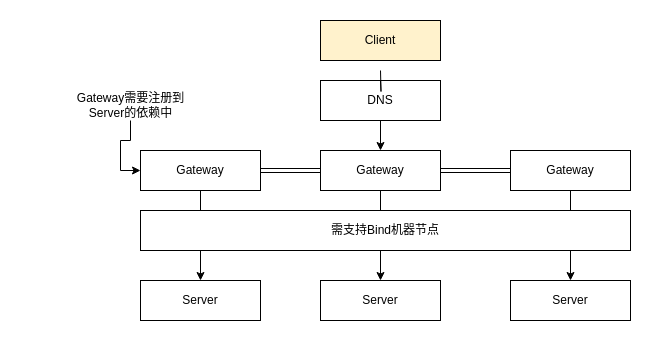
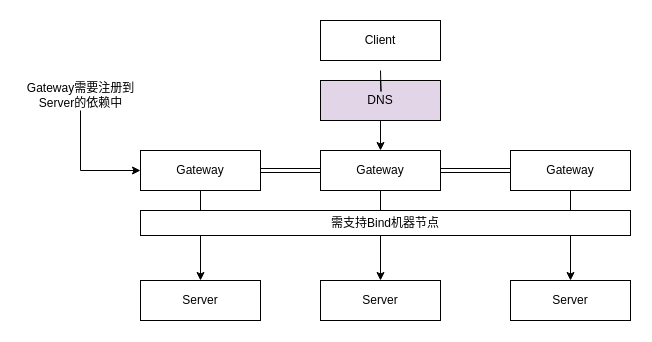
  <mxCell id="0" />
  <mxCell id="1" parent="0" />
  <mxCell id="2" style="edgeStyle=orthogonalEdgeStyle;rounded=0;orthogonalLoop=1;jettySize=auto;html=1;arcSize=15;metaEdit=0;startArrow=none;" edge="1" parent="1" source="16" target="6"><mxGeometry relative="1" as="geometry"><mxPoint x="380" y="70" as="sourcePoint" /></mxGeometry></mxCell>
- <mxCell id="3" value="Client" style="rounded=0;whiteSpace=wrap;html=1;arcSize=15;metaEdit=0;direction=west;fillColor=#fff2cc;" vertex="1" parent="1"><mxGeometry x="320" y="20" width="120" height="40" as="geometry" /></mxCell>
+ <mxCell id="3" value="Client" style="rounded=0;whiteSpace=wrap;html=1;arcSize=15;metaEdit=0;direction=west;" vertex="1" parent="1"><mxGeometry x="320" y="20" width="120" height="40" as="geometry" /></mxCell>
  <mxCell id="4" style="edgeStyle=orthogonalEdgeStyle;rounded=0;orthogonalLoop=1;jettySize=auto;html=1;arcSize=15;metaEdit=0;" edge="1" parent="1" source="6" target="7"><mxGeometry relative="1" as="geometry" /></mxCell>
  <mxCell id="5" style="edgeStyle=orthogonalEdgeStyle;shape=link;rounded=0;orthogonalLoop=1;jettySize=auto;html=1;arcSize=15;metaEdit=0;" edge="1" parent="1" source="6" target="12"><mxGeometry relative="1" as="geometry" /></mxCell>
  <mxCell id="6" value="Gateway" style="rounded=0;whiteSpace=wrap;html=1;arcSize=15;metaEdit=0;direction=west;" vertex="1" parent="1"><mxGeometry x="320" y="150" width="120" height="40" as="geometry" /></mxCell>
  <mxCell id="7" value="Server" style="rounded=0;whiteSpace=wrap;html=1;arcSize=15;metaEdit=0;direction=west;" vertex="1" parent="1"><mxGeometry x="320" y="280" width="120" height="40" as="geometry" /></mxCell>
  <mxCell id="8" style="edgeStyle=orthogonalEdgeStyle;rounded=0;orthogonalLoop=1;jettySize=auto;html=1;arcSize=15;metaEdit=0;" edge="1" parent="1" source="10" target="13"><mxGeometry relative="1" as="geometry" /></mxCell>
  <mxCell id="9" style="edgeStyle=orthogonalEdgeStyle;shape=link;rounded=0;orthogonalLoop=1;jettySize=auto;html=1;arcSize=15;metaEdit=0;" edge="1" parent="1" source="10" target="6"><mxGeometry relative="1" as="geometry" /></mxCell>
  <mxCell id="10" value="Gateway" style="rounded=0;whiteSpace=wrap;html=1;arcSize=15;metaEdit=0;direction=west;" vertex="1" parent="1"><mxGeometry x="140" y="150" width="120" height="40" as="geometry" /></mxCell>
  <mxCell id="11" style="edgeStyle=orthogonalEdgeStyle;rounded=0;orthogonalLoop=1;jettySize=auto;html=1;arcSize=15;metaEdit=0;" edge="1" parent="1" source="12" target="14"><mxGeometry relative="1" as="geometry" /></mxCell>
  <mxCell id="12" value="Gateway" style="rounded=0;whiteSpace=wrap;html=1;arcSize=15;metaEdit=0;direction=west;" vertex="1" parent="1"><mxGeometry x="510" y="150" width="120" height="40" as="geometry" /></mxCell>
  <mxCell id="13" value="Server" style="rounded=0;whiteSpace=wrap;html=1;arcSize=15;metaEdit=0;direction=west;" vertex="1" parent="1"><mxGeometry x="140" y="280" width="120" height="40" as="geometry" /></mxCell>
  <mxCell id="14" value="Server" style="rounded=0;whiteSpace=wrap;html=1;arcSize=15;metaEdit=0;direction=west;" vertex="1" parent="1"><mxGeometry x="510" y="280" width="120" height="40" as="geometry" /></mxCell>
- <mxCell id="15" value="需支持Bind机器节点" style="rounded=0;whiteSpace=wrap;html=1;direction=north;arcSize=15;metaEdit=0;" vertex="1" parent="1"><mxGeometry x="140" y="210" width="490" height="40" as="geometry" /></mxCell>
- <mxCell id="16" value="DNS" style="rounded=0;whiteSpace=wrap;html=1;arcSize=15;metaEdit=0;direction=west;" vertex="1" parent="1"><mxGeometry x="320" y="80" width="120" height="40" as="geometry" /></mxCell>
+ <mxCell id="15" value="需支持Bind机器节点" style="rounded=0;whiteSpace=wrap;html=1;direction=north;arcSize=15;metaEdit=0;" vertex="1" parent="1"><mxGeometry x="140" y="210" width="490" height="25" as="geometry" /></mxCell>
+ <mxCell id="16" value="DNS" style="rounded=0;whiteSpace=wrap;html=1;arcSize=15;metaEdit=0;direction=west;fillColor=#e1d5e7;" vertex="1" parent="1"><mxGeometry x="320" y="80" width="120" height="40" as="geometry" /></mxCell>
  <mxCell id="17" value="" style="edgeStyle=orthogonalEdgeStyle;rounded=0;orthogonalLoop=1;jettySize=auto;html=1;arcSize=15;metaEdit=0;endArrow=none;" edge="1" parent="1" target="16"><mxGeometry relative="1" as="geometry"><mxPoint x="380" y="70" as="sourcePoint" /><mxPoint x="380" y="190" as="targetPoint" /></mxGeometry></mxCell>
  <mxCell id="18" style="edgeStyle=orthogonalEdgeStyle;rounded=0;orthogonalLoop=1;jettySize=auto;html=1;entryX=1;entryY=0.5;entryDx=0;entryDy=0;" edge="1" parent="1" source="19" target="10"><mxGeometry relative="1" as="geometry" /></mxCell>
- <mxCell id="19" value="Gateway需要注册到&lt;br&gt;Server的依赖中" style="text;html=1;resizable=0;autosize=1;align=center;verticalAlign=middle;points=[];rounded=0;fillColor=none;" vertex="1" parent="1"><mxGeometry x="70" y="90" width="120" height="30" as="geometry" /></mxCell>
+ <mxCell id="19" value="Gateway需要注册到&lt;br&gt;Server的依赖中" style="text;html=1;resizable=0;autosize=1;align=center;verticalAlign=middle;points=[];rounded=0;fillColor=none;" vertex="1" parent="1"><mxGeometry x="20" y="80" width="120" height="30" as="geometry" /></mxCell>
